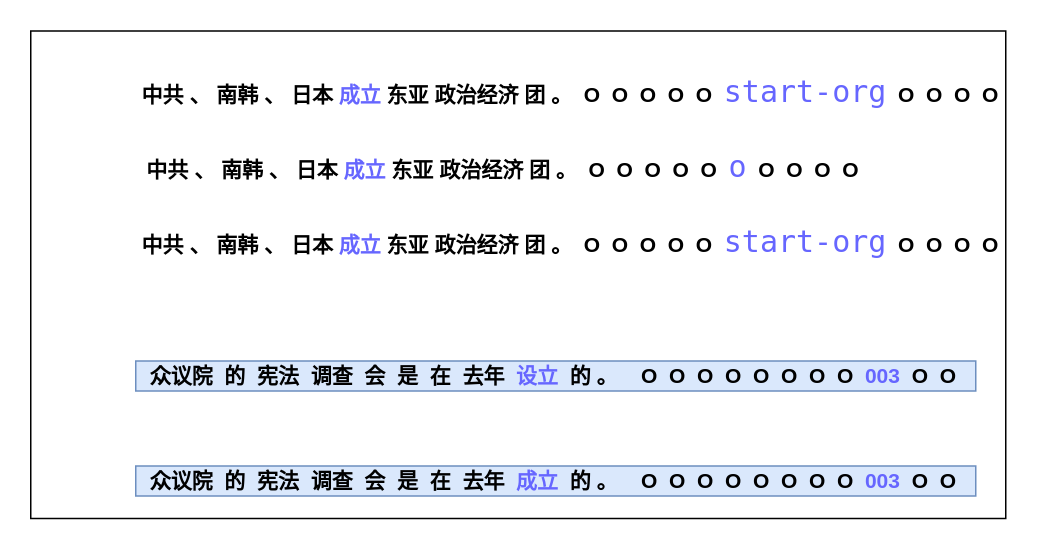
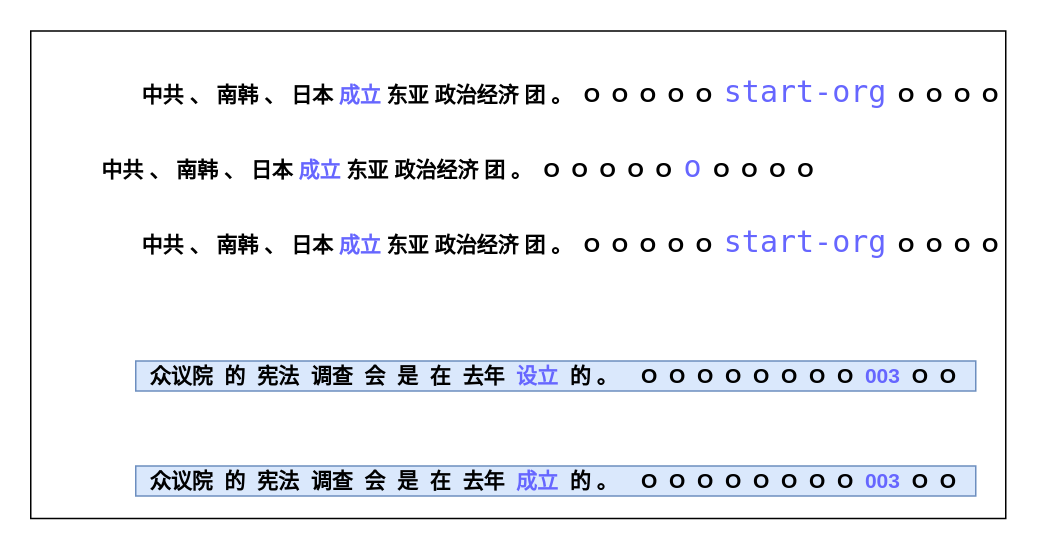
  <mxCell id="0" />
  <mxCell id="1" parent="0" />
  <mxCell id="2" value="" style="rounded=0;whiteSpace=wrap;html=1;" vertex="1" parent="1"><mxGeometry y="20" width="650" height="325" as="geometry" x="20" /></mxCell>
  <mxCell id="3" value="&lt;span style=&quot;font-size: 14px&quot;&gt;&lt;b&gt;中共 、 南韩 、 日本 &lt;font color=&quot;#6666ff&quot;&gt;成立&lt;/font&gt; 东亚 政治经济 团 。&lt;span&gt; &lt;/span&gt;&amp;nbsp;O&amp;nbsp; O&amp;nbsp; O&amp;nbsp; O&amp;nbsp; O&amp;nbsp;&amp;nbsp;&lt;/b&gt;&lt;/span&gt;&lt;span style=&quot;background-color: rgb(255 , 255 , 255) ; font-family: &amp;#34;consolas&amp;#34; , monospace ; font-size: 15pt&quot;&gt;&lt;font color=&quot;#6666ff&quot;&gt;start-org&lt;/font&gt;&lt;/span&gt;&lt;b style=&quot;font-size: 14px&quot;&gt;&amp;nbsp; O&amp;nbsp; O&amp;nbsp; O&amp;nbsp; O&lt;/b&gt;" style="text;html=1;align=center;verticalAlign=middle;whiteSpace=wrap;rounded=0;" vertex="1" parent="1"><mxGeometry x="90" y="50" width="580" height="20" as="geometry" /></mxCell>
- <mxCell id="4" value="&lt;b style=&quot;font-size: 14px&quot;&gt;中共 、 南韩 、 日本 &lt;font color=&quot;#6666ff&quot;&gt;成立&lt;/font&gt;&amp;nbsp;东亚 政治经济 团 。&lt;span&gt; &lt;/span&gt;&amp;nbsp;O&amp;nbsp; O&amp;nbsp; O&amp;nbsp; O&amp;nbsp; O&amp;nbsp; &lt;/b&gt;&lt;font face=&quot;consolas, monospace&quot; color=&quot;#6666ff&quot;&gt;&lt;span style=&quot;font-size: 20px ; background-color: rgb(255 , 255 , 255)&quot;&gt;o&lt;/span&gt;&lt;/font&gt;&lt;b style=&quot;font-size: 14px&quot;&gt;&amp;nbsp; O&amp;nbsp; O&amp;nbsp; O&amp;nbsp; O&lt;/b&gt;" style="text;html=1;align=center;verticalAlign=middle;whiteSpace=wrap;rounded=0;" vertex="1" parent="1"><mxGeometry x="90" y="100" width="490" height="20" as="geometry" /></mxCell>
+ <mxCell id="4" value="&lt;b style=&quot;font-size: 14px&quot;&gt;中共 、 南韩 、 日本 &lt;font color=&quot;#6666ff&quot;&gt;成立&lt;/font&gt;&amp;nbsp;东亚 政治经济 团 。&lt;span&gt; &lt;/span&gt;&amp;nbsp;O&amp;nbsp; O&amp;nbsp; O&amp;nbsp; O&amp;nbsp; O&amp;nbsp; &lt;/b&gt;&lt;font face=&quot;consolas, monospace&quot; color=&quot;#6666ff&quot;&gt;&lt;span style=&quot;font-size: 20px ; background-color: rgb(255 , 255 , 255)&quot;&gt;o&lt;/span&gt;&lt;/font&gt;&lt;b style=&quot;font-size: 14px&quot;&gt;&amp;nbsp; O&amp;nbsp; O&amp;nbsp; O&amp;nbsp; O&lt;/b&gt;" style="text;html=1;align=center;verticalAlign=middle;whiteSpace=wrap;rounded=0;" vertex="1" parent="1"><mxGeometry x="60" y="100" width="490" height="20" as="geometry" /></mxCell>
  <mxCell id="5" value="&lt;span style=&quot;font-size: 14px&quot;&gt;&lt;b&gt;中共 、 南韩 、 日本 &lt;font color=&quot;#6666ff&quot;&gt;成立&lt;/font&gt; 东亚 政治经济 团 。&lt;span&gt; &lt;/span&gt;&amp;nbsp;O&amp;nbsp; O&amp;nbsp; O&amp;nbsp; O&amp;nbsp; O&amp;nbsp;&amp;nbsp;&lt;/b&gt;&lt;/span&gt;&lt;span style=&quot;background-color: rgb(255 , 255 , 255) ; font-family: &amp;#34;consolas&amp;#34; , monospace ; font-size: 15pt&quot;&gt;&lt;font color=&quot;#6666ff&quot;&gt;start-org&lt;/font&gt;&lt;/span&gt;&lt;b style=&quot;font-size: 14px&quot;&gt;&amp;nbsp; O&amp;nbsp; O&amp;nbsp; O&amp;nbsp; O&lt;/b&gt;" style="text;html=1;align=center;verticalAlign=middle;whiteSpace=wrap;rounded=0;" vertex="1" parent="1"><mxGeometry x="90" y="150" width="580" height="20" as="geometry" /></mxCell>
  <mxCell id="6" value="&lt;b style=&quot;font-size: 14px&quot;&gt;众议院&amp;nbsp; 的&amp;nbsp; 宪法&amp;nbsp; 调查&amp;nbsp; 会&amp;nbsp; 是&amp;nbsp; 在&amp;nbsp; 去年&amp;nbsp; &lt;font color=&quot;#6666ff&quot;&gt;成立&amp;nbsp;&lt;/font&gt; 的 。&amp;nbsp;&amp;nbsp;&amp;nbsp; O&amp;nbsp; O&amp;nbsp; O&amp;nbsp; O&amp;nbsp; O&amp;nbsp; O&amp;nbsp; O&amp;nbsp; O&amp;nbsp;&amp;nbsp;&lt;font color=&quot;#6666ff&quot;&gt;003&amp;nbsp;&lt;/font&gt; O&amp;nbsp; O&amp;nbsp;&lt;/b&gt;" style="text;html=1;align=center;verticalAlign=middle;resizable=0;points=[];autosize=1;strokeColor=#6c8ebf;fillColor=#dae8fc;" vertex="1" parent="1"><mxGeometry x="90" y="310" width="560" height="20" as="geometry" /></mxCell>
  <mxCell id="7" value="&lt;b style=&quot;font-size: 14px&quot;&gt;众议院&amp;nbsp; 的&amp;nbsp; 宪法&amp;nbsp; 调查&amp;nbsp; 会&amp;nbsp; 是&amp;nbsp; 在&amp;nbsp; 去年&amp;nbsp; &lt;font color=&quot;#6666ff&quot;&gt;设立&amp;nbsp;&lt;/font&gt; 的 。&amp;nbsp;&amp;nbsp;&amp;nbsp; O&amp;nbsp; O&amp;nbsp; O&amp;nbsp; O&amp;nbsp; O&amp;nbsp; O&amp;nbsp; O&amp;nbsp; O&amp;nbsp;&amp;nbsp;&lt;font color=&quot;#6666ff&quot;&gt;003&amp;nbsp;&lt;/font&gt; O&amp;nbsp; O&amp;nbsp;&lt;/b&gt;" style="text;html=1;align=center;verticalAlign=middle;resizable=0;points=[];autosize=1;strokeColor=#6c8ebf;fillColor=#dae8fc;" vertex="1" parent="1"><mxGeometry x="90" y="240" width="560" height="20" as="geometry" /></mxCell>
